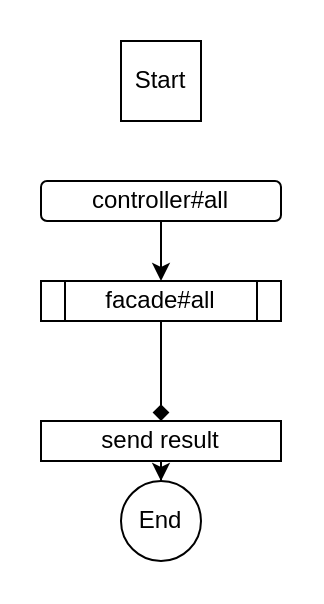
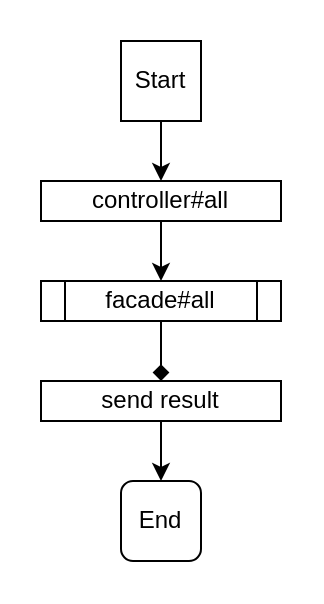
  <mxCell id="0" />
  <mxCell id="1" parent="0" />
+ <mxCell id="2" style="edgeStyle=orthogonalEdgeStyle;rounded=0;orthogonalLoop=1;jettySize=auto;html=1;entryX=0.5;entryY=0;entryDx=0;entryDy=0;" edge="1" parent="1" source="3" target="5"><mxGeometry relative="1" as="geometry" /></mxCell>
  <mxCell id="3" value="Start" style="whiteSpace=wrap;html=1;aspect=fixed;rounded=0;" vertex="1" parent="1"><mxGeometry x="60" y="20" width="40" height="40" as="geometry" /></mxCell>
  <mxCell id="4" style="edgeStyle=orthogonalEdgeStyle;rounded=0;orthogonalLoop=1;jettySize=auto;html=1;" edge="1" parent="1" source="5" target="7"><mxGeometry relative="1" as="geometry"><mxPoint x="80" y="140" as="targetPoint" /></mxGeometry></mxCell>
- <mxCell id="5" value="controller#all" style="whiteSpace=wrap;html=1;rounded=1;" vertex="1" parent="1"><mxGeometry x="20" y="90" width="120" height="20" as="geometry" /></mxCell>
+ <mxCell id="5" value="controller#all" style="rounded=0;whiteSpace=wrap;html=1;" vertex="1" parent="1"><mxGeometry x="20" y="90" width="120" height="20" as="geometry" /></mxCell>
  <mxCell id="6" style="edgeStyle=orthogonalEdgeStyle;rounded=0;orthogonalLoop=1;jettySize=auto;html=1;entryX=0.5;entryY=0;entryDx=0;entryDy=0;endArrow=diamond;" edge="1" parent="1" source="7" target="9"><mxGeometry relative="1" as="geometry" /></mxCell>
  <mxCell id="7" value="&lt;span&gt;facade#all&lt;/span&gt;" style="shape=process;whiteSpace=wrap;html=1;backgroundOutline=1;" vertex="1" parent="1"><mxGeometry x="20" y="140" width="120" height="20" as="geometry" /></mxCell>
  <mxCell id="8" style="edgeStyle=orthogonalEdgeStyle;rounded=0;orthogonalLoop=1;jettySize=auto;html=1;entryX=0.5;entryY=0;entryDx=0;entryDy=0;" edge="1" parent="1" source="9" target="10"><mxGeometry relative="1" as="geometry"><mxPoint x="80" y="250" as="targetPoint" /></mxGeometry></mxCell>
- <mxCell id="9" value="send result" style="rounded=0;whiteSpace=wrap;html=1;" vertex="1" parent="1"><mxGeometry x="20" y="210" width="120" height="20" as="geometry" /></mxCell>
- <mxCell id="10" value="End" style="ellipse;whiteSpace=wrap;html=1;aspect=fixed;" vertex="1" parent="1"><mxGeometry x="60" y="240" width="40" height="40" as="geometry" /></mxCell>
+ <mxCell id="9" value="send result" style="rounded=0;whiteSpace=wrap;html=1;" vertex="1" parent="1"><mxGeometry x="20" y="190" width="120" height="20" as="geometry" /></mxCell>
+ <mxCell id="10" value="End" style="whiteSpace=wrap;html=1;aspect=fixed;rounded=1;" vertex="1" parent="1"><mxGeometry x="60" y="240" width="40" height="40" as="geometry" /></mxCell>
